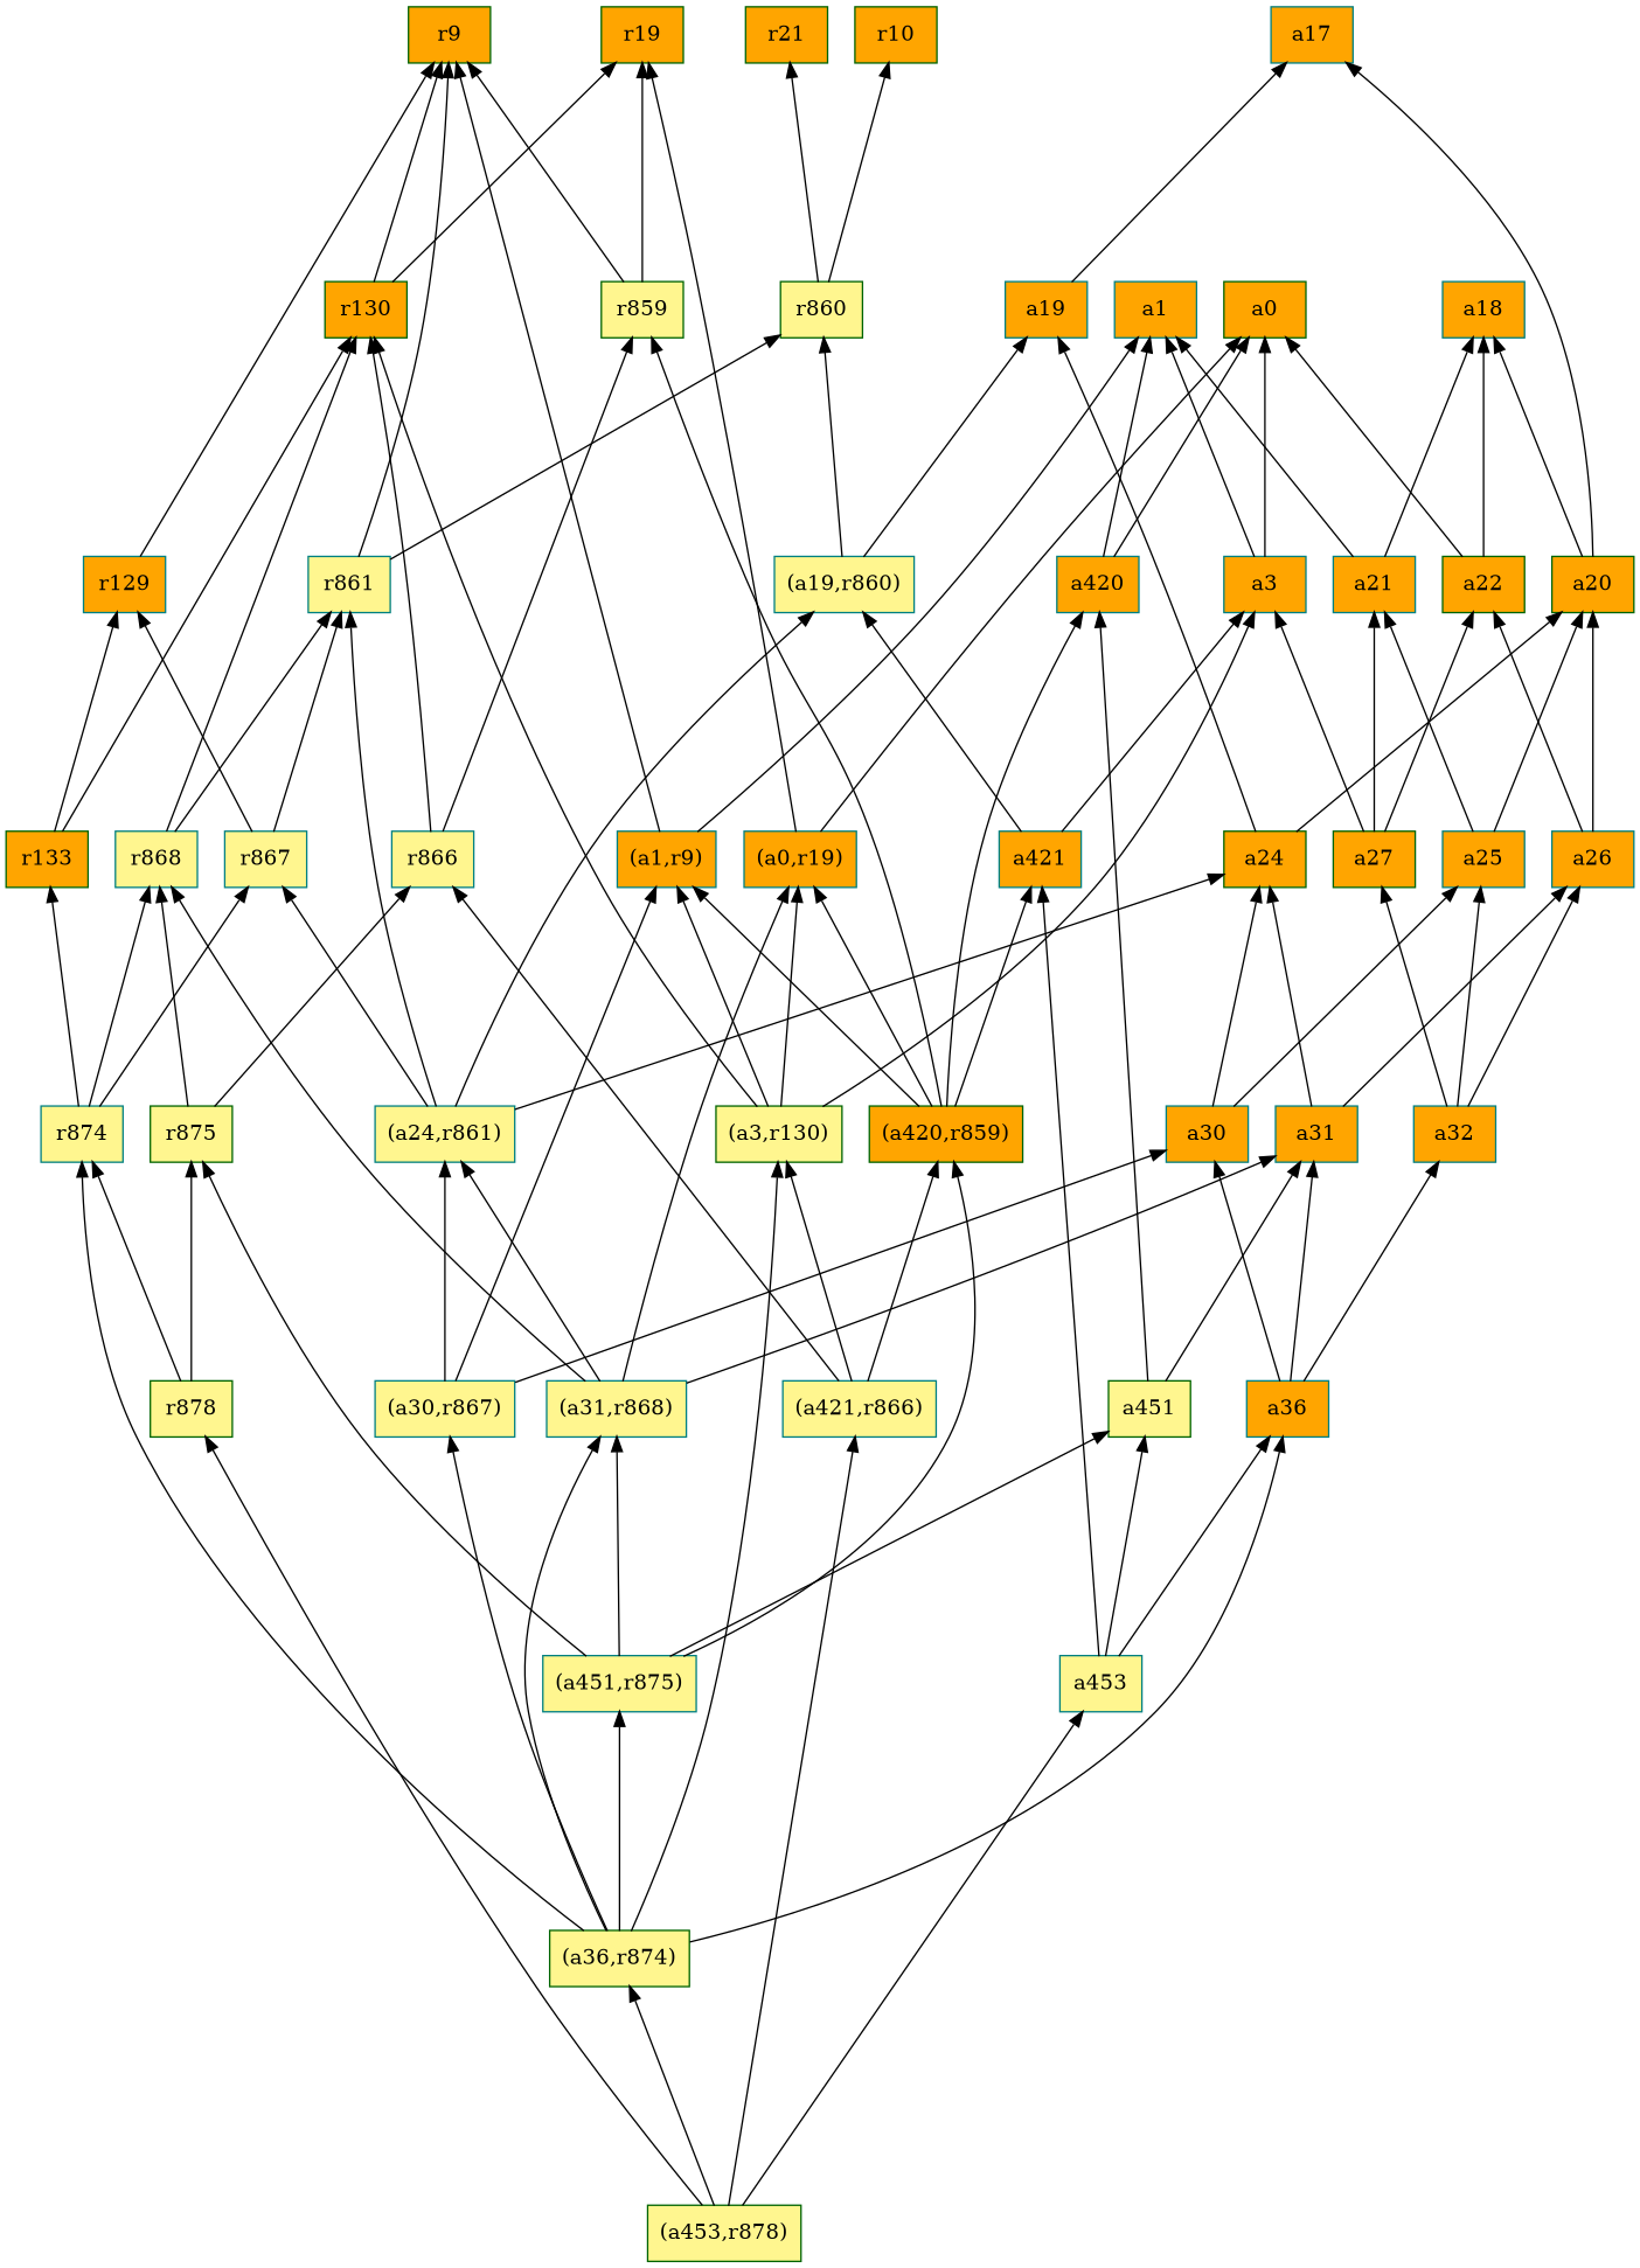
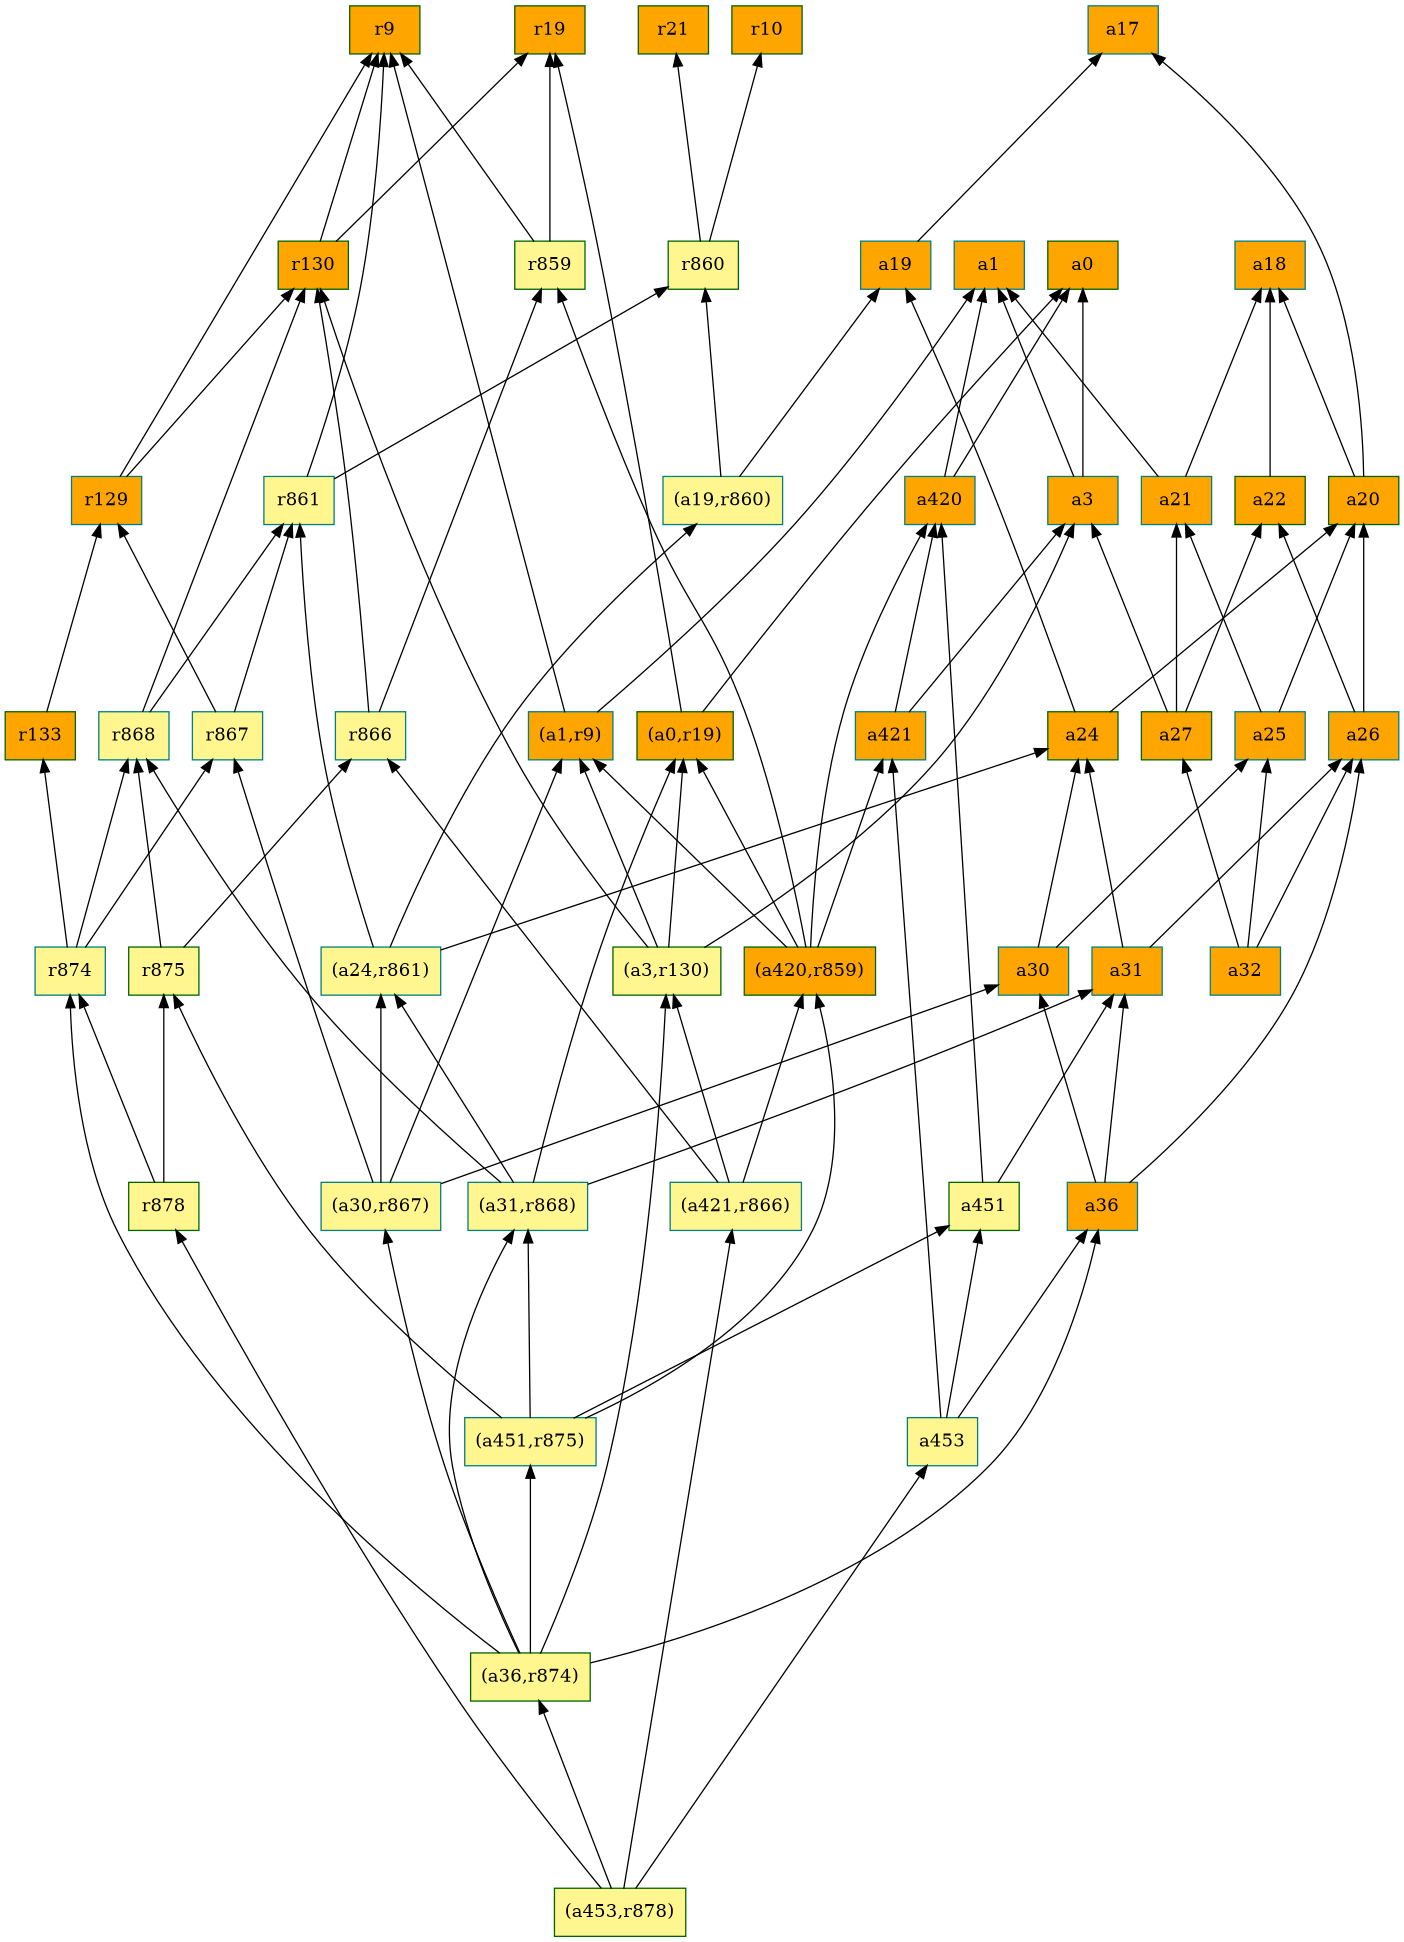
  digraph {
    rankdir=BT
    ranksep=2.0
    node [color=teal fillcolor=orange shape=record style=filled]
    n1 [label="{(a1,r9)}"]
    n2 [color=darkgreen label="{r9}"]
    n3 [label="{a1}"]
    n4 [color=darkgreen fillcolor=khaki1 label="{r878}"]
    n5 [color=darkgreen fillcolor=khaki1 label="{r875}"]
    n6 [fillcolor=khaki1 label="{r874}"]
    n7 [fillcolor=khaki1 label="{r866}"]
    n8 [fillcolor=khaki1 label="{r868}"]
    n9 [fillcolor=khaki1 label="{r867}"]
    n10 [color=darkgreen label="{r133}"]
    n11 [label="{a36}"]
    n12 [label="{a32}"]
    n13 [label="{a31}"]
    n14 [label="{a30}"]
    n15 [label="{a26}"]
    n16 [label="{a25}"]
    n17 [color=darkgreen label="{a27}"]
    n18 [color=darkgreen label="{a24}"]
    n19 [color=darkgreen label="{a20}"]
    n20 [color=darkgreen label="{a22}"]
    n21 [label="{a21}"]
    n22 [label="{a3}"]
    n23 [color=darkgreen label="{a0}"]
    n24 [color=darkgreen label="{r130}"]
    n25 [color=darkgreen fillcolor=khaki1 label="{r859}"]
    n26 [color=darkgreen label="{r19}"]
    n27 [label="{a18}"]
    n28 [label="{a19}"]
    n29 [label="{r129}"]
    n30 [fillcolor=khaki1 label="{r861}"]
    n31 [color=darkgreen fillcolor=khaki1 label="{r860}"]
    n32 [label="{a17}"]
    n33 [color=darkgreen label="{r21}"]
    n34 [fillcolor=khaki1 label="{(a31,r868)}"]
    n35 [fillcolor=khaki1 label="{(a24,r861)}"]
-   n36 [label="{(a0,r19)}"]
+   n36 [color=darkgreen label="{(a0,r19)}"]
    n37 [fillcolor=khaki1 label="{(a19,r860)}"]
    n38 [fillcolor=khaki1 label="{a453}"]
    n39 [color=darkgreen fillcolor=khaki1 label="{a451}"]
    n40 [label="{a421}"]
    n41 [label="{a420}"]
    n42 [color=darkgreen label="{r10}"]
    n43 [fillcolor=khaki1 label="{(a451,r875)}"]
    n44 [color=darkgreen label="{(a420,r859)}"]
    n45 [fillcolor=khaki1 label="{(a30,r867)}"]
    n46 [color=darkgreen fillcolor=khaki1 label="{(a36,r874)}"]
    n47 [color=darkgreen fillcolor=khaki1 label="{(a3,r130)}"]
    n48 [fillcolor=khaki1 label="{(a421,r866)}"]
    n49 [color=darkgreen fillcolor=khaki1 label="{(a453,r878)}"]
    n1 -> n2
    n1 -> n3
    n4 -> n5
    n4 -> n6
    n5 -> n7
    n5 -> n8
    n6 -> n8
    n6 -> n9
    n6 -> n10
    n7 -> n24
    n7 -> n25
    n8 -> n24
    n8 -> n30
    n9 -> n29
    n9 -> n30
-   n10 -> n24
+   n29 -> n24
    n10 -> n29
-   n11 -> n12
+   n11 -> n15
    n11 -> n13
    n11 -> n14
    n12 -> n15
    n12 -> n16
    n12 -> n17
    n13 -> n15
    n13 -> n18
    n14 -> n16
    n14 -> n18
    n15 -> n19
    n15 -> n20
    n16 -> n19
    n16 -> n21
    n17 -> n20
    n17 -> n21
    n17 -> n22
    n18 -> n19
    n18 -> n28
    n19 -> n27
    n19 -> n32
-   n20 -> n23
    n20 -> n27
    n21 -> n3
    n21 -> n27
    n22 -> n3
    n22 -> n23
    n24 -> n2
    n24 -> n26
    n25 -> n2
    n25 -> n26
    n28 -> n32
    n29 -> n2
    n30 -> n2
    n30 -> n31
    n31 -> n33
    n31 -> n42
    n34 -> n8
    n34 -> n13
    n34 -> n35
    n34 -> n36
    n35 -> n18
    n35 -> n30
    n35 -> n37
    n36 -> n23
    n36 -> n26
    n37 -> n28
    n37 -> n31
    n38 -> n11
    n38 -> n39
    n38 -> n40
    n39 -> n13
    n39 -> n41
    n40 -> n22
-   n40 -> n37
+   n40 -> n41
    n41 -> n3
    n41 -> n23
    n43 -> n5
    n43 -> n34
    n43 -> n39
    n43 -> n44
    n44 -> n1
    n44 -> n25
    n44 -> n36
    n44 -> n40
    n44 -> n41
    n45 -> n1
-   n35 -> n9
+   n45 -> n9
    n45 -> n14
    n45 -> n35
    n46 -> n6
    n46 -> n11
    n46 -> n34
    n46 -> n43
    n46 -> n45
    n46 -> n47
    n47 -> n1
    n47 -> n22
    n47 -> n24
    n47 -> n36
    n48 -> n7
    n48 -> n44
    n48 -> n47
    n49 -> n4
    n49 -> n38
    n49 -> n46
    n49 -> n48
  }
